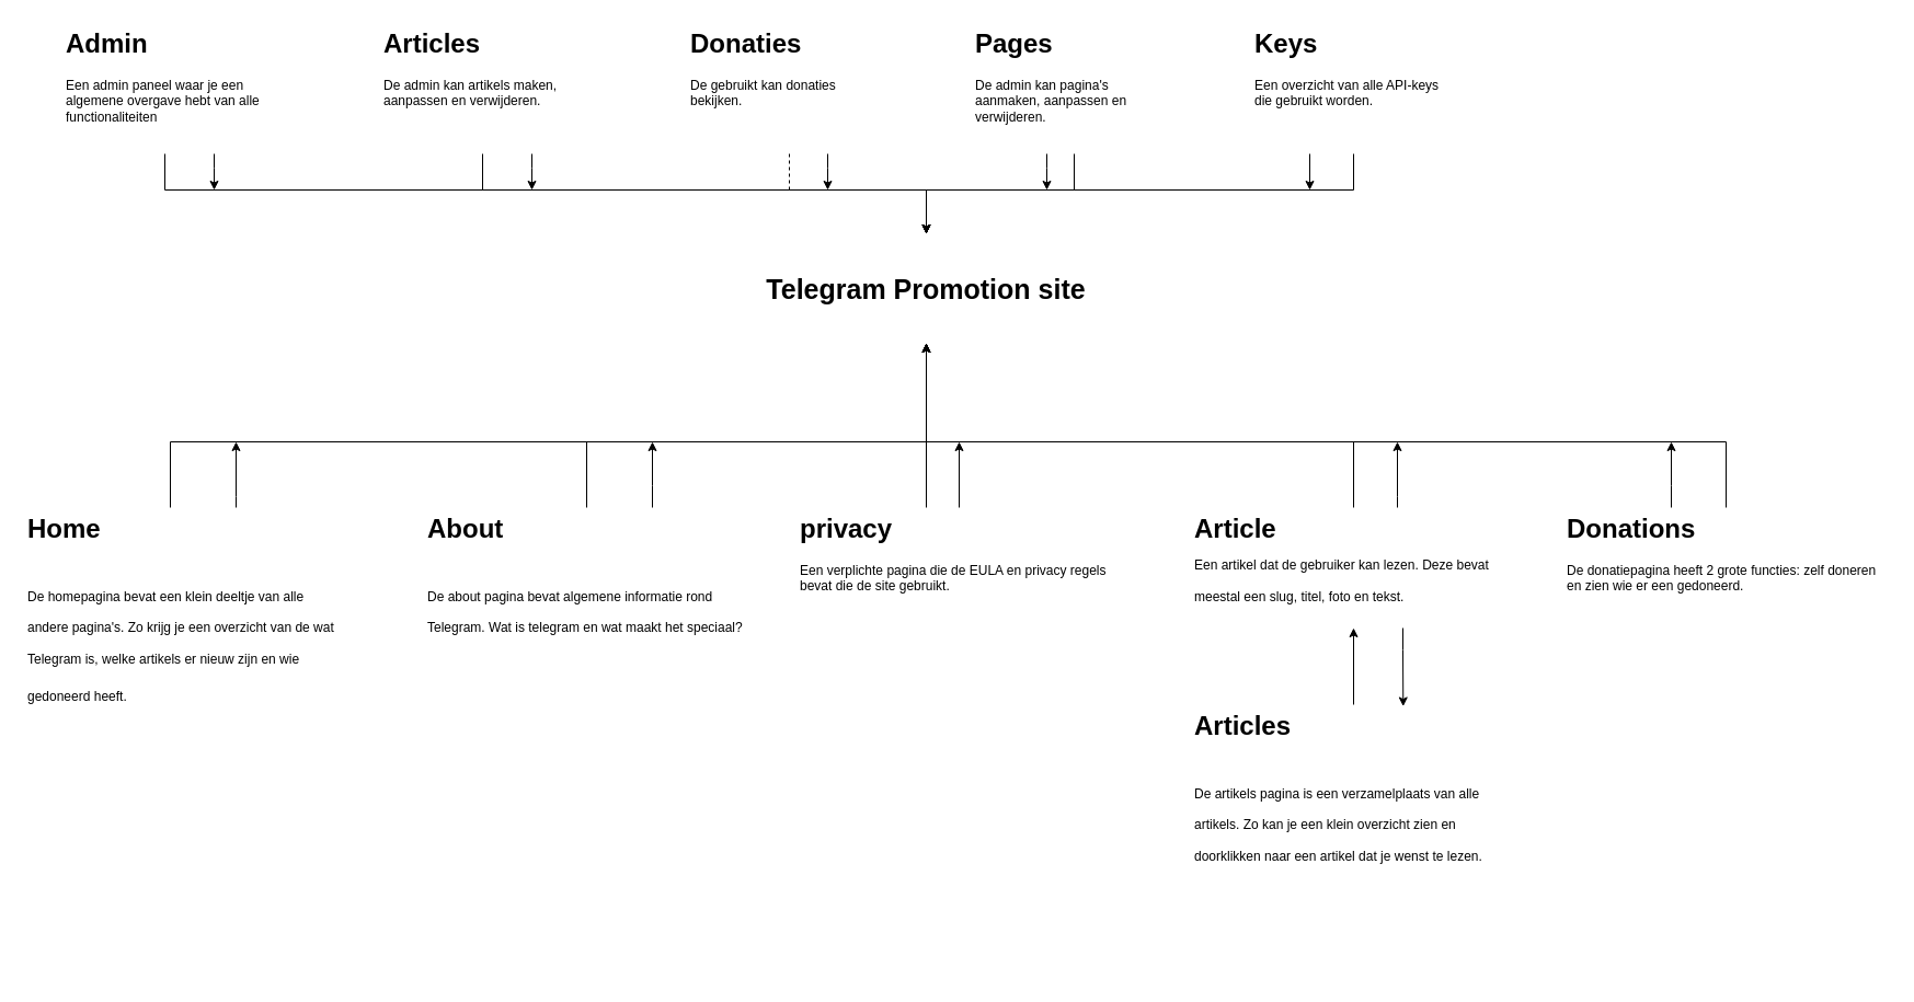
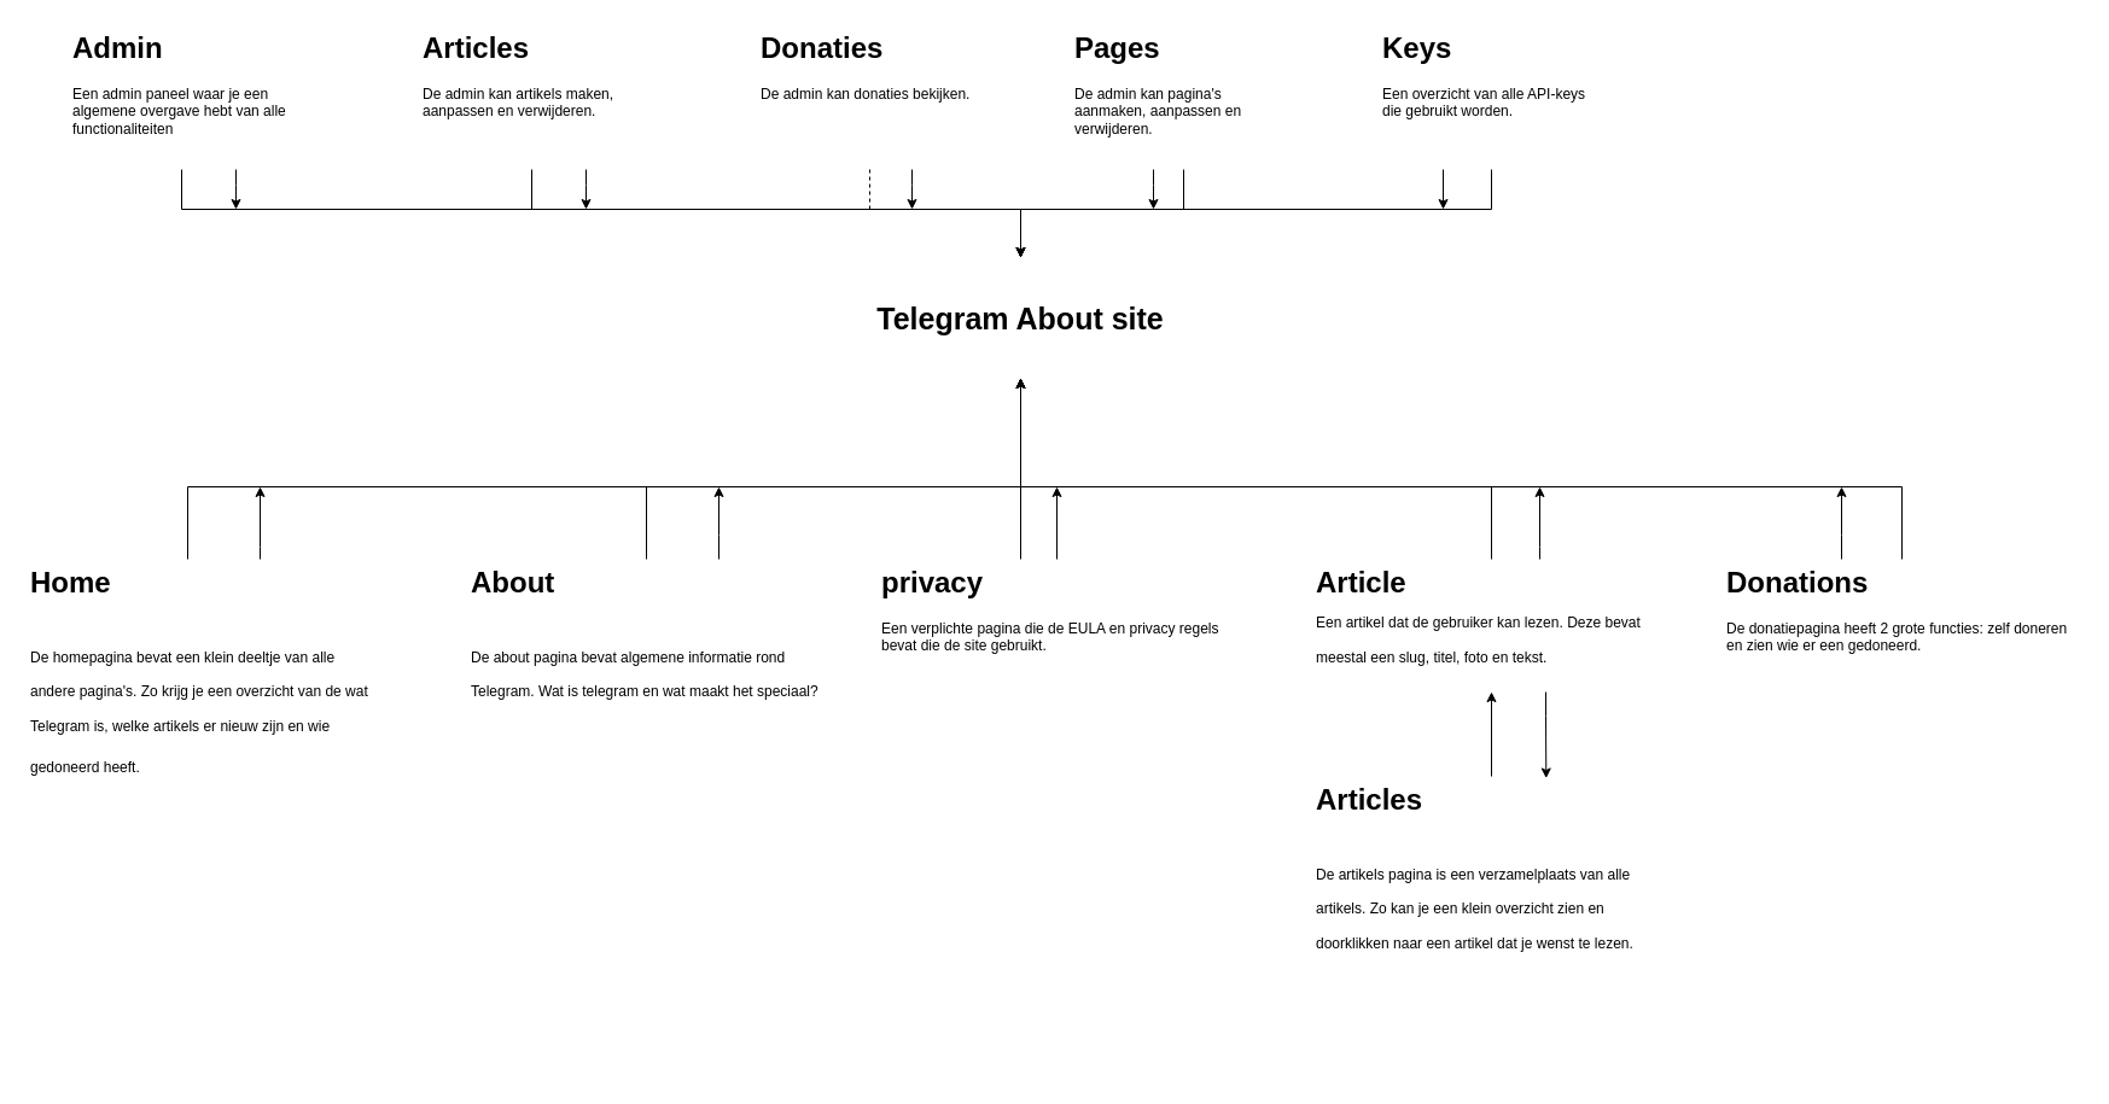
  <mxCell id="0" />
  <mxCell id="1" parent="0" />
  <mxCell id="2" style="edgeStyle=orthogonalEdgeStyle;rounded=0;orthogonalLoop=1;jettySize=auto;html=1;entryX=0.5;entryY=1;entryDx=0;entryDy=0;" edge="1" parent="1" source="4" target="20"><mxGeometry relative="1" as="geometry"><Array as="points"><mxPoint x="155" y="403" /><mxPoint x="845" y="403" /></Array></mxGeometry></mxCell>
  <mxCell id="3" style="edgeStyle=orthogonalEdgeStyle;rounded=0;orthogonalLoop=1;jettySize=auto;html=1;" edge="1" parent="1" source="4"><mxGeometry relative="1" as="geometry"><mxPoint x="215" y="403" as="targetPoint" /><Array as="points"><mxPoint x="215" y="453" /><mxPoint x="215" y="453" /></Array></mxGeometry></mxCell>
  <mxCell id="4" value="&lt;h1&gt;&lt;span&gt;Home&lt;br&gt;&lt;/span&gt;&lt;span style=&quot;font-size: 12px ; font-weight: 400&quot;&gt;&lt;br&gt;De homepagina bevat een klein deeltje van alle andere pagina's. Zo krijg je een overzicht van de wat Telegram is, welke artikels er nieuw zijn en wie&amp;nbsp;&lt;/span&gt;&lt;/h1&gt;gedoneerd&lt;span&gt;&amp;nbsp;heeft.&lt;/span&gt;" style="text;html=1;strokeColor=none;fillColor=none;spacing=5;spacingTop=-20;whiteSpace=wrap;overflow=hidden;rounded=0;" vertex="1" parent="1"><mxGeometry x="20" y="463" width="300" height="250" as="geometry" /></mxCell>
  <mxCell id="5" style="edgeStyle=orthogonalEdgeStyle;rounded=0;orthogonalLoop=1;jettySize=auto;html=1;entryX=0.5;entryY=1;entryDx=0;entryDy=0;" edge="1" parent="1" source="7" target="20"><mxGeometry relative="1" as="geometry"><Array as="points"><mxPoint x="535" y="403" /><mxPoint x="845" y="403" /></Array></mxGeometry></mxCell>
  <mxCell id="6" style="edgeStyle=orthogonalEdgeStyle;rounded=0;orthogonalLoop=1;jettySize=auto;html=1;" edge="1" parent="1" source="7"><mxGeometry relative="1" as="geometry"><mxPoint x="595" y="403" as="targetPoint" /><Array as="points"><mxPoint x="595" y="443" /><mxPoint x="595" y="443" /></Array></mxGeometry></mxCell>
  <mxCell id="7" value="&lt;h1&gt;&lt;span&gt;About&lt;br&gt;&lt;/span&gt;&lt;span style=&quot;font-size: 12px ; font-weight: 400&quot;&gt;&lt;br&gt;De about pagina bevat algemene informatie rond Telegram. Wat is telegram en wat maakt het speciaal?&lt;/span&gt;&lt;/h1&gt;" style="text;html=1;strokeColor=none;fillColor=none;spacing=5;spacingTop=-20;whiteSpace=wrap;overflow=hidden;rounded=0;" vertex="1" parent="1"><mxGeometry x="385" y="463" width="300" height="150" as="geometry" /></mxCell>
  <mxCell id="8" style="edgeStyle=orthogonalEdgeStyle;rounded=0;orthogonalLoop=1;jettySize=auto;html=1;entryX=0.5;entryY=1;entryDx=0;entryDy=0;" edge="1" parent="1" source="9" target="16"><mxGeometry relative="1" as="geometry" /></mxCell>
  <mxCell id="9" value="&lt;h1&gt;&lt;span&gt;Articles&lt;br&gt;&lt;/span&gt;&lt;span style=&quot;font-size: 12px ; font-weight: 400&quot;&gt;&lt;br&gt;De artikels pagina is een verzamelplaats van alle artikels. Zo kan je een klein overzicht zien en doorklikken naar een artikel dat je wenst te lezen.&lt;/span&gt;&lt;/h1&gt;" style="text;html=1;strokeColor=none;fillColor=none;spacing=5;spacingTop=-20;whiteSpace=wrap;overflow=hidden;rounded=0;" vertex="1" parent="1"><mxGeometry x="1085" y="643" width="300" height="250" as="geometry" /></mxCell>
  <mxCell id="10" style="edgeStyle=orthogonalEdgeStyle;rounded=0;orthogonalLoop=1;jettySize=auto;html=1;entryX=0.5;entryY=1;entryDx=0;entryDy=0;" edge="1" parent="1" source="12" target="20"><mxGeometry relative="1" as="geometry"><Array as="points"><mxPoint x="845" y="393" /><mxPoint x="845" y="393" /></Array></mxGeometry></mxCell>
  <mxCell id="11" style="edgeStyle=orthogonalEdgeStyle;rounded=0;orthogonalLoop=1;jettySize=auto;html=1;" edge="1" parent="1" source="12"><mxGeometry relative="1" as="geometry"><mxPoint x="875" y="403" as="targetPoint" /></mxGeometry></mxCell>
  <mxCell id="12" value="&lt;h1&gt;privacy&lt;br&gt;&lt;/h1&gt;&lt;div&gt;Een verplichte pagina die de EULA en privacy regels bevat die de site gebruikt.&lt;/div&gt;" style="text;html=1;strokeColor=none;fillColor=none;spacing=5;spacingTop=-20;whiteSpace=wrap;overflow=hidden;rounded=0;" vertex="1" parent="1"><mxGeometry x="725" y="463" width="300" height="110" as="geometry" /></mxCell>
  <mxCell id="13" style="edgeStyle=orthogonalEdgeStyle;rounded=0;orthogonalLoop=1;jettySize=auto;html=1;" edge="1" parent="1" source="16" target="20"><mxGeometry relative="1" as="geometry"><Array as="points"><mxPoint x="1235" y="403" /><mxPoint x="845" y="403" /></Array></mxGeometry></mxCell>
  <mxCell id="14" style="edgeStyle=orthogonalEdgeStyle;rounded=0;orthogonalLoop=1;jettySize=auto;html=1;entryX=0.651;entryY=0.006;entryDx=0;entryDy=0;entryPerimeter=0;" edge="1" parent="1" source="16" target="9"><mxGeometry relative="1" as="geometry"><Array as="points"><mxPoint x="1280" y="593" /><mxPoint x="1280" y="593" /></Array></mxGeometry></mxCell>
  <mxCell id="15" style="edgeStyle=orthogonalEdgeStyle;rounded=0;orthogonalLoop=1;jettySize=auto;html=1;" edge="1" parent="1" source="16"><mxGeometry relative="1" as="geometry"><mxPoint x="1275" y="403" as="targetPoint" /><Array as="points"><mxPoint x="1275" y="453" /><mxPoint x="1275" y="453" /></Array></mxGeometry></mxCell>
  <mxCell id="16" value="&lt;h1&gt;Article&lt;br&gt;&lt;span style=&quot;font-size: 12px ; font-weight: 400&quot;&gt;Een artikel dat de gebruiker kan lezen. Deze bevat meestal een slug, titel, foto en tekst.&lt;/span&gt;&lt;/h1&gt;" style="text;html=1;strokeColor=none;fillColor=none;spacing=5;spacingTop=-20;whiteSpace=wrap;overflow=hidden;rounded=0;" vertex="1" parent="1"><mxGeometry x="1085" y="463" width="300" height="110" as="geometry" /></mxCell>
  <mxCell id="17" style="edgeStyle=orthogonalEdgeStyle;rounded=0;orthogonalLoop=1;jettySize=auto;html=1;entryX=0.5;entryY=1;entryDx=0;entryDy=0;" edge="1" parent="1" source="19" target="20"><mxGeometry relative="1" as="geometry"><mxPoint x="845" y="293" as="targetPoint" /><Array as="points"><mxPoint x="1575" y="403" /><mxPoint x="845" y="403" /><mxPoint x="845" y="313" /></Array></mxGeometry></mxCell>
  <mxCell id="18" style="edgeStyle=orthogonalEdgeStyle;rounded=0;orthogonalLoop=1;jettySize=auto;html=1;" edge="1" parent="1" source="19"><mxGeometry relative="1" as="geometry"><mxPoint x="1525" y="403" as="targetPoint" /><Array as="points"><mxPoint x="1525" y="443" /><mxPoint x="1525" y="443" /></Array></mxGeometry></mxCell>
  <mxCell id="19" value="&lt;h1&gt;Donations&lt;br&gt;&lt;/h1&gt;&lt;div&gt;De donatiepagina heeft 2 grote functies: zelf doneren en zien wie er een gedoneerd.&lt;span&gt;&amp;nbsp;&lt;/span&gt;&lt;/div&gt;" style="text;html=1;strokeColor=none;fillColor=none;spacing=5;spacingTop=-20;whiteSpace=wrap;overflow=hidden;rounded=0;" vertex="1" parent="1"><mxGeometry x="1425" y="463" width="300" height="100" as="geometry" /></mxCell>
- <mxCell id="20" value="&lt;font style=&quot;font-size: 25px&quot;&gt;&lt;b&gt;Telegram Promotion site&lt;/b&gt;&lt;/font&gt;" style="text;html=1;strokeColor=none;fillColor=none;align=center;verticalAlign=middle;whiteSpace=wrap;rounded=0;" vertex="1" parent="1"><mxGeometry x="605" y="213" width="480" height="100" as="geometry" /></mxCell>
+ <mxCell id="20" value="&lt;font style=&quot;font-size: 25px&quot;&gt;&lt;b&gt;Telegram About site&lt;/b&gt;&lt;/font&gt;" style="text;html=1;strokeColor=none;fillColor=none;align=center;verticalAlign=middle;whiteSpace=wrap;rounded=0;" vertex="1" parent="1"><mxGeometry x="605" y="213" width="480" height="100" as="geometry" /></mxCell>
  <mxCell id="21" style="edgeStyle=orthogonalEdgeStyle;rounded=0;orthogonalLoop=1;jettySize=auto;html=1;" edge="1" parent="1" source="23" target="20"><mxGeometry relative="1" as="geometry"><Array as="points"><mxPoint x="150" y="173" /><mxPoint x="845" y="173" /></Array></mxGeometry></mxCell>
  <mxCell id="22" style="edgeStyle=orthogonalEdgeStyle;rounded=0;orthogonalLoop=1;jettySize=auto;html=1;" edge="1" parent="1" source="23"><mxGeometry relative="1" as="geometry"><mxPoint x="195" y="173" as="targetPoint" /><Array as="points"><mxPoint x="195" y="153" /><mxPoint x="195" y="153" /></Array></mxGeometry></mxCell>
  <mxCell id="23" value="&lt;h1&gt;Admin&lt;/h1&gt;&lt;p&gt;Een admin paneel waar je een algemene overgave hebt van alle functionaliteiten&lt;/p&gt;" style="text;html=1;strokeColor=none;fillColor=none;spacing=5;spacingTop=-20;whiteSpace=wrap;overflow=hidden;rounded=0;" vertex="1" parent="1"><mxGeometry x="55" y="20" width="190" height="120" as="geometry" /></mxCell>
  <mxCell id="24" style="edgeStyle=orthogonalEdgeStyle;rounded=0;orthogonalLoop=1;jettySize=auto;html=1;entryX=0.5;entryY=0;entryDx=0;entryDy=0;" edge="1" parent="1" source="26" target="20"><mxGeometry relative="1" as="geometry"><Array as="points"><mxPoint x="440" y="173" /><mxPoint x="845" y="173" /></Array></mxGeometry></mxCell>
  <mxCell id="25" style="edgeStyle=orthogonalEdgeStyle;rounded=0;orthogonalLoop=1;jettySize=auto;html=1;" edge="1" parent="1" source="26"><mxGeometry relative="1" as="geometry"><mxPoint x="485" y="173" as="targetPoint" /><Array as="points"><mxPoint x="485" y="153" /><mxPoint x="485" y="153" /></Array></mxGeometry></mxCell>
  <mxCell id="26" value="&lt;h1&gt;Articles&lt;/h1&gt;&lt;p&gt;De admin kan artikels maken, aanpassen en verwijderen.&lt;/p&gt;" style="text;html=1;strokeColor=none;fillColor=none;spacing=5;spacingTop=-20;whiteSpace=wrap;overflow=hidden;rounded=0;" vertex="1" parent="1"><mxGeometry x="345" y="20" width="190" height="120" as="geometry" /></mxCell>
  <mxCell id="27" style="edgeStyle=orthogonalEdgeStyle;rounded=0;orthogonalLoop=1;jettySize=auto;html=1;entryX=0.5;entryY=0;entryDx=0;entryDy=0;" edge="1" parent="1" source="29" target="20"><mxGeometry relative="1" as="geometry"><Array as="points"><mxPoint x="980" y="173" /><mxPoint x="845" y="173" /></Array></mxGeometry></mxCell>
  <mxCell id="28" style="edgeStyle=orthogonalEdgeStyle;rounded=0;orthogonalLoop=1;jettySize=auto;html=1;" edge="1" parent="1" source="29"><mxGeometry relative="1" as="geometry"><mxPoint x="955" y="173" as="targetPoint" /><Array as="points"><mxPoint x="955" y="153" /><mxPoint x="955" y="153" /></Array></mxGeometry></mxCell>
  <mxCell id="29" value="&lt;h1&gt;Pages&lt;/h1&gt;&lt;p&gt;De admin kan pagina's aanmaken, aanpassen en verwijderen.&lt;/p&gt;" style="text;html=1;strokeColor=none;fillColor=none;spacing=5;spacingTop=-20;whiteSpace=wrap;overflow=hidden;rounded=0;" vertex="1" parent="1"><mxGeometry x="885" y="20" width="190" height="120" as="geometry" /></mxCell>
  <mxCell id="30" style="edgeStyle=orthogonalEdgeStyle;rounded=0;orthogonalLoop=1;jettySize=auto;html=1;entryX=0.5;entryY=0;entryDx=0;entryDy=0;dashed=1;" edge="1" parent="1" source="32" target="20"><mxGeometry relative="1" as="geometry"><Array as="points"><mxPoint x="720" y="173" /><mxPoint x="845" y="173" /></Array></mxGeometry></mxCell>
  <mxCell id="31" style="edgeStyle=orthogonalEdgeStyle;rounded=0;orthogonalLoop=1;jettySize=auto;html=1;" edge="1" parent="1" source="32"><mxGeometry relative="1" as="geometry"><mxPoint x="755" y="173" as="targetPoint" /><Array as="points"><mxPoint x="755" y="153" /><mxPoint x="755" y="153" /></Array></mxGeometry></mxCell>
- <mxCell id="32" value="&lt;h1&gt;Donaties&lt;/h1&gt;&lt;p&gt;De gebruikt kan donaties bekijken.&lt;/p&gt;" style="text;html=1;strokeColor=none;fillColor=none;spacing=5;spacingTop=-20;whiteSpace=wrap;overflow=hidden;rounded=0;" vertex="1" parent="1"><mxGeometry x="625" y="20" width="190" height="120" as="geometry" /></mxCell>
+ <mxCell id="32" value="&lt;h1&gt;Donaties&lt;/h1&gt;&lt;p&gt;De admin kan donaties bekijken.&lt;/p&gt;" style="text;html=1;strokeColor=none;fillColor=none;spacing=5;spacingTop=-20;whiteSpace=wrap;overflow=hidden;rounded=0;" vertex="1" parent="1"><mxGeometry x="625" y="20" width="190" height="120" as="geometry" /></mxCell>
  <mxCell id="33" style="edgeStyle=orthogonalEdgeStyle;rounded=0;orthogonalLoop=1;jettySize=auto;html=1;entryX=0.5;entryY=0;entryDx=0;entryDy=0;" edge="1" parent="1" source="35" target="20"><mxGeometry relative="1" as="geometry"><Array as="points"><mxPoint x="1235" y="173" /><mxPoint x="845" y="173" /></Array></mxGeometry></mxCell>
  <mxCell id="34" style="edgeStyle=orthogonalEdgeStyle;rounded=0;orthogonalLoop=1;jettySize=auto;html=1;" edge="1" parent="1" source="35"><mxGeometry relative="1" as="geometry"><mxPoint x="1195" y="173" as="targetPoint" /><Array as="points"><mxPoint x="1195" y="140" /></Array></mxGeometry></mxCell>
  <mxCell id="35" value="&lt;h1&gt;Keys&lt;/h1&gt;&lt;p&gt;Een overzicht van alle API-keys die gebruikt worden.&lt;/p&gt;" style="text;html=1;strokeColor=none;fillColor=none;spacing=5;spacingTop=-20;whiteSpace=wrap;overflow=hidden;rounded=0;" vertex="1" parent="1"><mxGeometry x="1140" y="20" width="190" height="120" as="geometry" /></mxCell>
